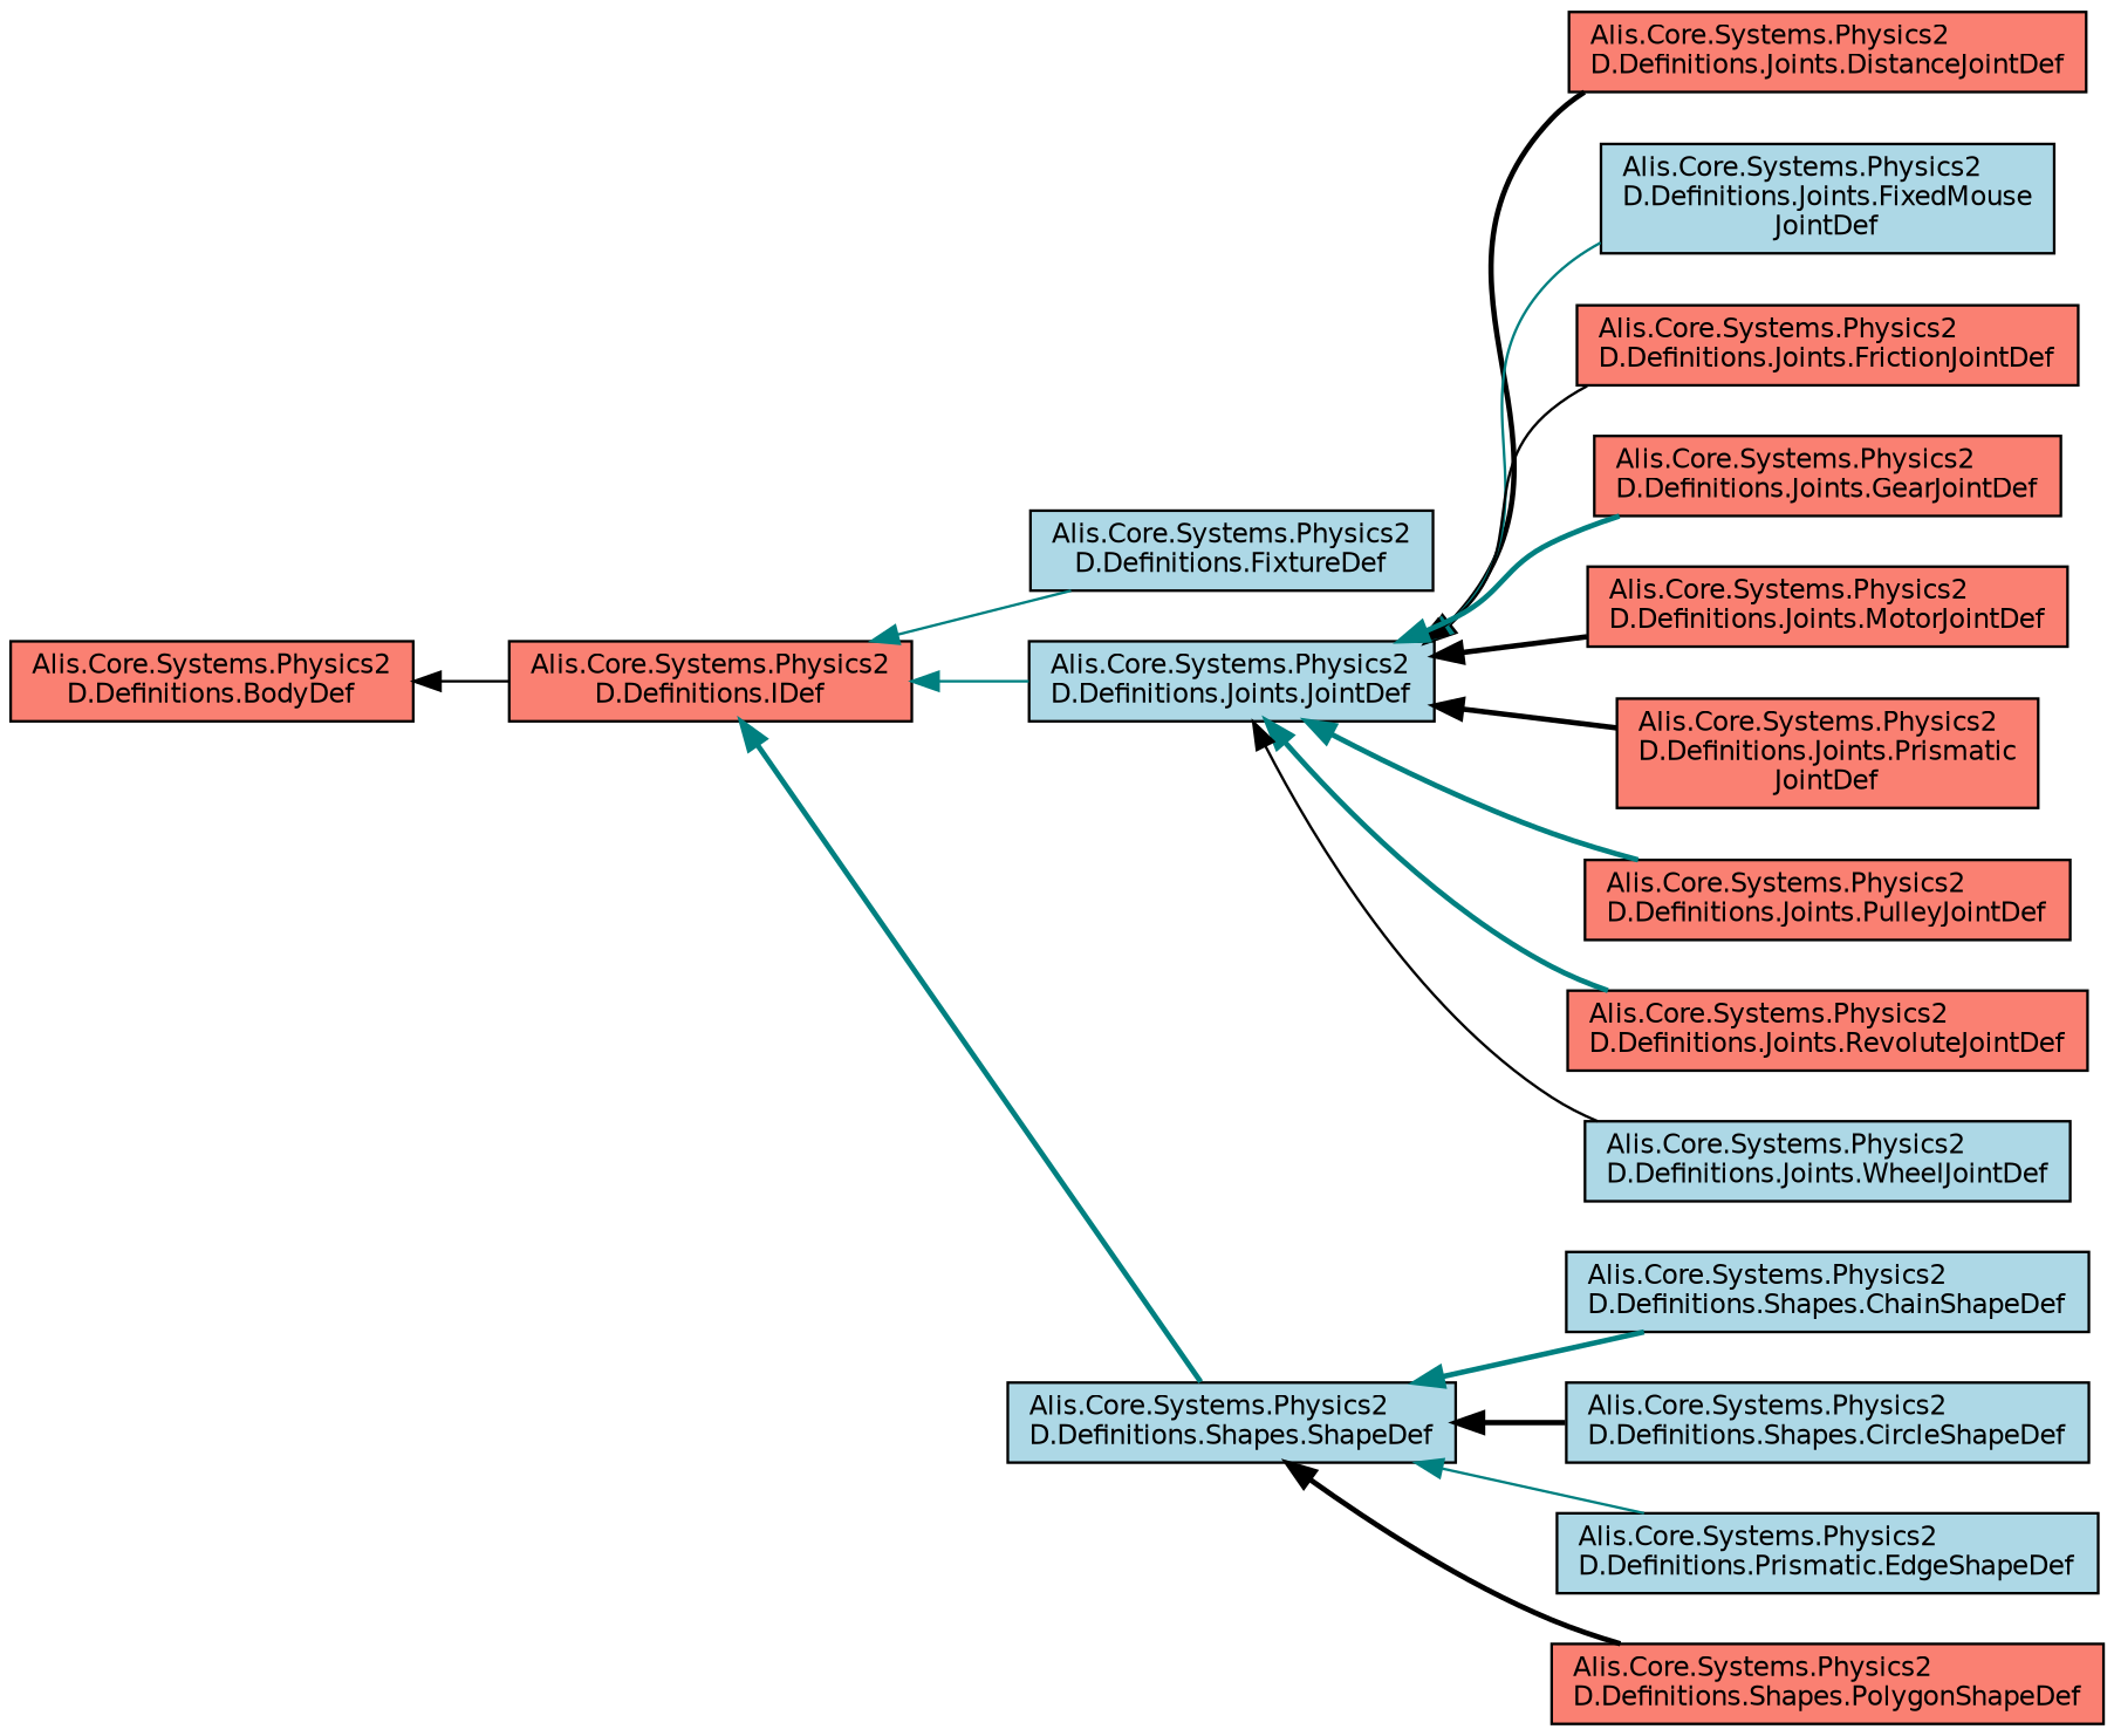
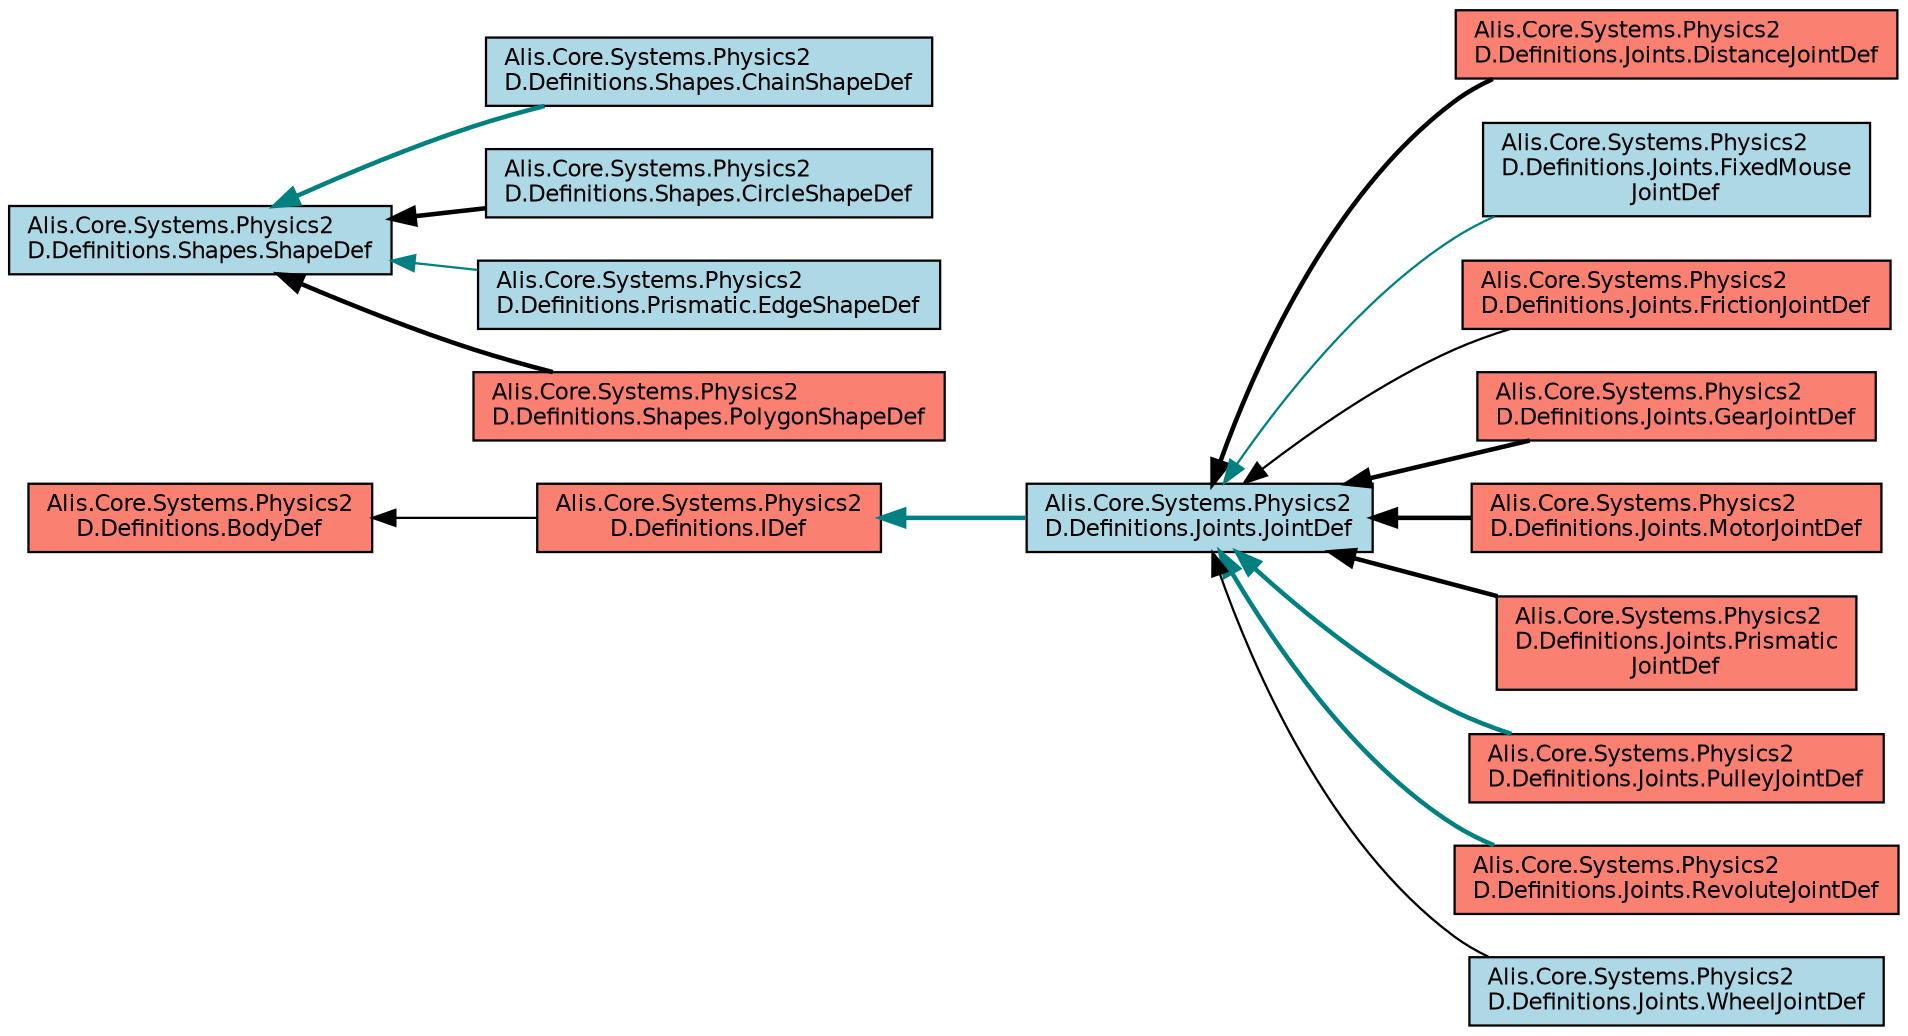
  digraph {
    rankdir=LR
    node [color=black fillcolor=salmon fontname=Helvetica fontsize=10 shape=record style=filled]
    edge [color=teal dir=back fontname=Helvetica fontsize=10 labelfontname=Helvetica labelfontsize=10 style=bold]
    n1 [height=0.2 label="Alis.Core.Systems.Physics2\lD.Definitions.IDef" width=0.4]
-   n2 [fillcolor=lightblue height=0.2 label="Alis.Core.Systems.Physics2\lD.Definitions.FixtureDef" width=0.4]
    n3 [fillcolor=lightblue height=0.2 label="Alis.Core.Systems.Physics2\lD.Definitions.Joints.JointDef" width=0.4]
    n4 [fillcolor=lightblue height=0.2 label="Alis.Core.Systems.Physics2\lD.Definitions.Shapes.ShapeDef" width=0.4]
    n5 [height=0.2 label="Alis.Core.Systems.Physics2\lD.Definitions.BodyDef" width=0.4]
    n6 [height=0.2 label="Alis.Core.Systems.Physics2\lD.Definitions.Joints.DistanceJointDef" width=0.4]
    n7 [fillcolor=lightblue height=0.2 label="Alis.Core.Systems.Physics2\lD.Definitions.Joints.FixedMouse\lJointDef" width=0.4]
    n8 [height=0.2 label="Alis.Core.Systems.Physics2\lD.Definitions.Joints.FrictionJointDef" width=0.4]
    n9 [height=0.2 label="Alis.Core.Systems.Physics2\lD.Definitions.Joints.GearJointDef" width=0.4]
    n10 [height=0.2 label="Alis.Core.Systems.Physics2\lD.Definitions.Joints.MotorJointDef" width=0.4]
    n11 [height=0.2 label="Alis.Core.Systems.Physics2\lD.Definitions.Joints.Prismatic\lJointDef" width=0.4]
    n12 [height=0.2 label="Alis.Core.Systems.Physics2\lD.Definitions.Joints.PulleyJointDef" width=0.4]
    n13 [height=0.2 label="Alis.Core.Systems.Physics2\lD.Definitions.Joints.RevoluteJointDef" width=0.4]
    n14 [fillcolor=lightblue height=0.2 label="Alis.Core.Systems.Physics2\lD.Definitions.Joints.WheelJointDef" width=0.4]
    n15 [fillcolor=lightblue height=0.2 label="Alis.Core.Systems.Physics2\lD.Definitions.Shapes.ChainShapeDef" width=0.4]
    n16 [fillcolor=lightblue height=0.2 label="Alis.Core.Systems.Physics2\lD.Definitions.Shapes.CircleShapeDef" width=0.4]
    n17 [fillcolor=lightblue height=0.2 label="Alis.Core.Systems.Physics2\lD.Definitions.Prismatic.EdgeShapeDef" width=0.4]
    n18 [height=0.2 label="Alis.Core.Systems.Physics2\lD.Definitions.Shapes.PolygonShapeDef" width=0.4]
-   n1 -> n2 [style=solid]
-   n1 -> n3 [style=solid]
-   n1 -> n4
+   n1 -> n3
    n3 -> n6 [color=black]
    n3 -> n7 [style=solid]
    n3 -> n8 [color=black style=solid]
-   n3 -> n9
+   n3 -> n9 [color=black]
    n3 -> n10 [color=black]
    n3 -> n11 [color=black]
    n3 -> n12
    n3 -> n13
    n3 -> n14 [color=black style=solid]
    n4 -> n15
    n4 -> n16 [color=black]
    n4 -> n17 [style=solid]
    n4 -> n18 [color=black]
    n5 -> n1 [color=black style=solid]
  }
